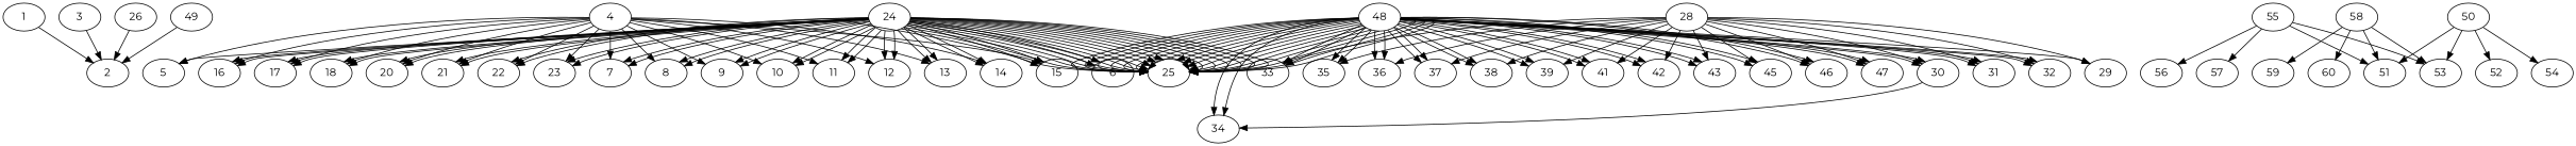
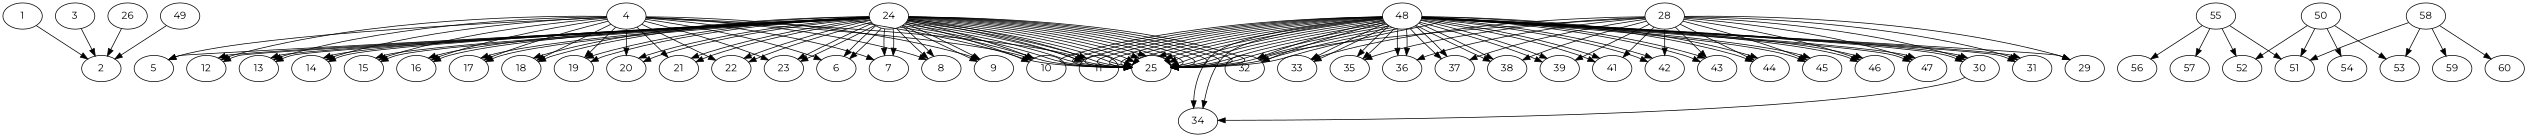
  digraph {
    fontname=Montserrat
    node [fontname=Montserrat]
    edge [fontname=Montserrat]
    1
    2
    3
    4
    5
    6
    7
    8
    9
    10
    11
    12
    13
    14
    15
    16
    17
    18
+   19
    20
    21
    22
    23
    24
    25
    26
    28
    29
    30
    31
    32
    33
    35
    36
    37
    38
    39
    41
    42
    43
+   44
    45
    46
    47
    34
    48
    49
    50
    51
    52
    53
    54
    55
    56
    57
    58
    59
    60
    1 -> 2
    3 -> 2
    4 -> 5
+   4 -> 6
    4 -> 7
    4 -> 8
    4 -> 9
    4 -> 10
    4 -> 11
    4 -> 12
    4 -> 13
    4 -> 14
    4 -> 15
    4 -> 16
    4 -> 17
    4 -> 18
+   4 -> 19
    4 -> 20
    4 -> 21
    4 -> 22
    4 -> 23
    24 -> 5
    24 -> 6
    24 -> 6
    24 -> 7
    24 -> 7
    24 -> 8
    24 -> 8
    24 -> 9
    24 -> 9
    24 -> 10
    24 -> 10
    24 -> 11
    24 -> 11
    24 -> 12
    24 -> 12
    24 -> 13
    24 -> 13
    24 -> 14
    24 -> 14
    24 -> 15
    24 -> 15
    24 -> 16
    24 -> 16
    24 -> 17
    24 -> 17
    24 -> 18
    24 -> 18
+   24 -> 19
+   24 -> 19
    24 -> 20
    24 -> 20
    24 -> 21
    24 -> 21
    24 -> 22
    24 -> 22
    24 -> 23
    24 -> 23
    24 -> 25
    24 -> 25
    24 -> 25
    24 -> 25
    24 -> 25
    24 -> 25
    24 -> 25
    24 -> 25
    24 -> 25
    24 -> 25
    24 -> 25
    24 -> 25
    24 -> 25
    24 -> 25
    24 -> 25
    24 -> 25
    24 -> 25
    24 -> 25
    26 -> 2
    28 -> 29
    28 -> 30
    28 -> 31
    28 -> 32
    28 -> 33
    28 -> 35
    28 -> 36
    28 -> 37
    28 -> 38
    28 -> 39
    28 -> 41
    28 -> 42
    28 -> 43
+   28 -> 44
    28 -> 45
    28 -> 46
    28 -> 47
    30 -> 34
    48 -> 25
    48 -> 25
    48 -> 25
    48 -> 25
    48 -> 25
    48 -> 25
    48 -> 25
    48 -> 25
    48 -> 25
    48 -> 25
    48 -> 25
    48 -> 25
    48 -> 25
    48 -> 25
    48 -> 25
    48 -> 25
    48 -> 25
    48 -> 25
    48 -> 29
    48 -> 30
    48 -> 30
    48 -> 31
    48 -> 31
    48 -> 32
    48 -> 32
    48 -> 33
    48 -> 33
    48 -> 35
    48 -> 35
    48 -> 36
    48 -> 36
    48 -> 37
    48 -> 37
    48 -> 38
    48 -> 38
    48 -> 39
    48 -> 39
    48 -> 41
    48 -> 41
    48 -> 42
    48 -> 42
    48 -> 43
    48 -> 43
+   48 -> 44
+   48 -> 44
    48 -> 45
    48 -> 45
    48 -> 46
    48 -> 46
    48 -> 47
    48 -> 47
    48 -> 34
    48 -> 34
    49 -> 2
    50 -> 51
    50 -> 52
    50 -> 53
    50 -> 54
    55 -> 51
-   55 -> 53
+   55 -> 52
    55 -> 56
    55 -> 57
    58 -> 51
    58 -> 53
    58 -> 59
    58 -> 60
  }
